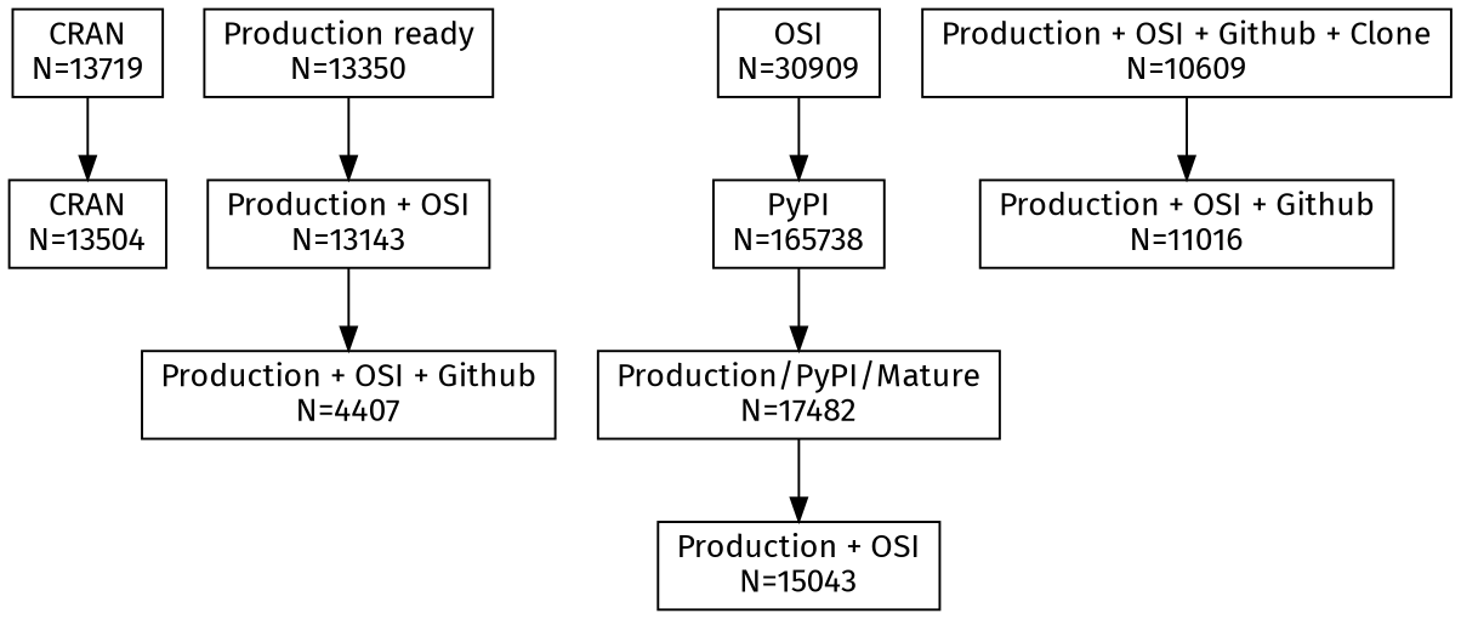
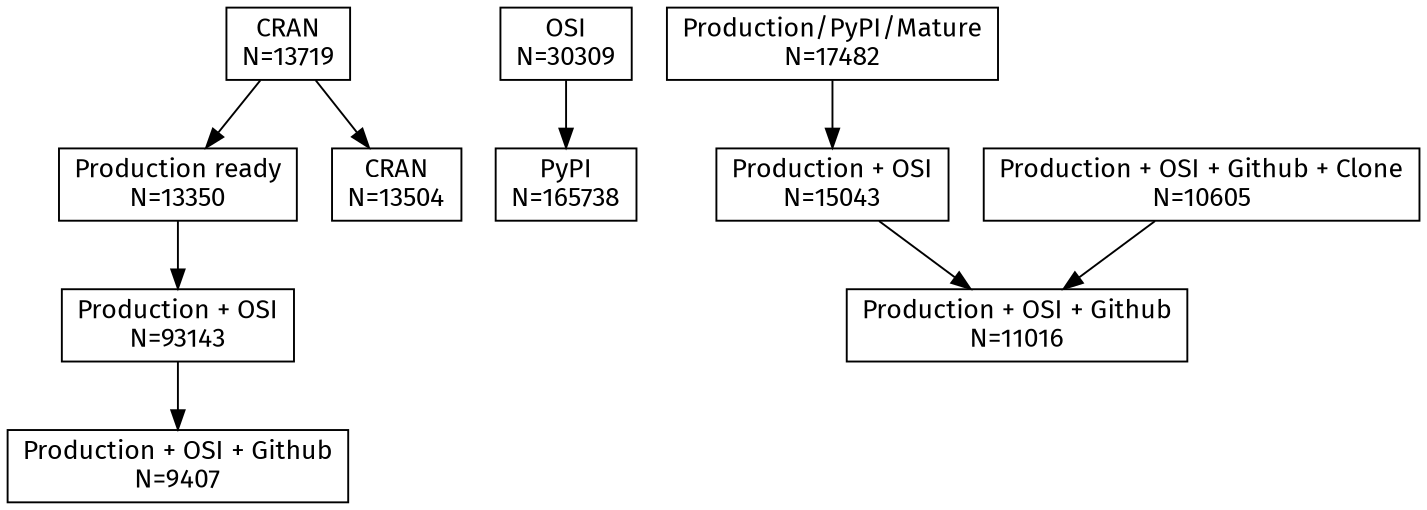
  digraph {
    fontname="Fira Sans"
    node [fontname="Fira Sans" shape=box]
    edge [fontname="Fira Sans"]
    n1 [label="CRAN\nN=13719"]
    n2 [label="Production ready\nN=13350"]
    n3 [label="CRAN\nN=13504"]
-   n4 [label="Production + OSI\nN=13143"]
-   n5 [label="Production + OSI + Github\nN=4407"]
+   n4 [label="Production + OSI\nN=93143"]
+   n5 [label="Production + OSI + Github\nN=9407"]
    n6 [label="PyPI\nN=165738"]
    n7 [label="Production/PyPI/Mature\nN=17482"]
    n8 [label="Production + OSI\nN=15043"]
-   n9 [label="OSI\nN=30909"]
+   n9 [label="OSI\nN=30309"]
    n10 [label="Production + OSI + Github\nN=11016"]
-   n11 [label="Production + OSI + Github + Clone\nN=10609"]
+   n11 [label="Production + OSI + Github + Clone\nN=10605"]
+   n1 -> n2
    n1 -> n3
    n2 -> n4
    n4 -> n5
-   n6 -> n7
    n7 -> n8
+   n8 -> n10
    n9 -> n6
    n11 -> n10
  }
